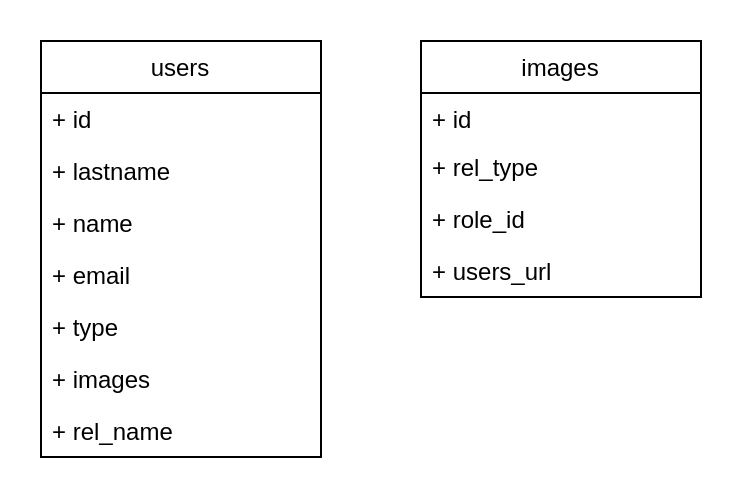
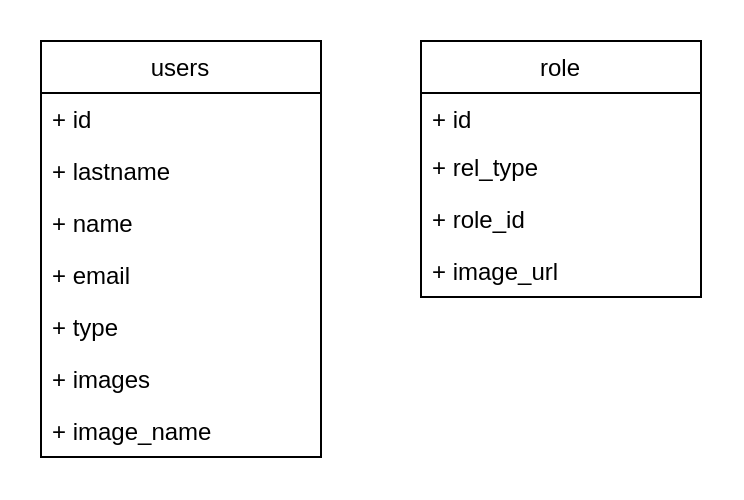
  <mxCell id="0" />
  <mxCell id="1" parent="0" />
  <mxCell id="2" value="users" style="swimlane;fontStyle=0;childLayout=stackLayout;horizontal=1;startSize=26;fillColor=none;horizontalStack=0;resizeParent=1;resizeParentMax=0;resizeLast=0;collapsible=1;marginBottom=0;" vertex="1" parent="1"><mxGeometry x="20" y="20" width="140" height="208" as="geometry" /></mxCell>
  <mxCell id="3" value="+ id" style="text;strokeColor=none;fillColor=none;align=left;verticalAlign=top;spacingLeft=4;spacingRight=4;overflow=hidden;rotatable=0;points=[[0,0.5],[1,0.5]];portConstraint=eastwest;" vertex="1" parent="2"><mxGeometry y="26" width="140" height="26" as="geometry" /></mxCell>
  <mxCell id="4" value="+ lastname" style="text;strokeColor=none;fillColor=none;align=left;verticalAlign=top;spacingLeft=4;spacingRight=4;overflow=hidden;rotatable=0;points=[[0,0.5],[1,0.5]];portConstraint=eastwest;" vertex="1" parent="2"><mxGeometry y="52" width="140" height="26" as="geometry" /></mxCell>
  <mxCell id="5" value="+ name" style="text;strokeColor=none;fillColor=none;align=left;verticalAlign=top;spacingLeft=4;spacingRight=4;overflow=hidden;rotatable=0;points=[[0,0.5],[1,0.5]];portConstraint=eastwest;" vertex="1" parent="2"><mxGeometry y="78" width="140" height="26" as="geometry" /></mxCell>
  <mxCell id="6" value="+ email" style="text;strokeColor=none;fillColor=none;align=left;verticalAlign=top;spacingLeft=4;spacingRight=4;overflow=hidden;rotatable=0;points=[[0,0.5],[1,0.5]];portConstraint=eastwest;" vertex="1" parent="2"><mxGeometry y="104" width="140" height="26" as="geometry" /></mxCell>
  <mxCell id="7" value="+ type" style="text;strokeColor=none;fillColor=none;align=left;verticalAlign=top;spacingLeft=4;spacingRight=4;overflow=hidden;rotatable=0;points=[[0,0.5],[1,0.5]];portConstraint=eastwest;" vertex="1" parent="2"><mxGeometry y="130" width="140" height="26" as="geometry" /></mxCell>
  <mxCell id="8" value="+ images" style="text;strokeColor=none;fillColor=none;align=left;verticalAlign=top;spacingLeft=4;spacingRight=4;overflow=hidden;rotatable=0;points=[[0,0.5],[1,0.5]];portConstraint=eastwest;" vertex="1" parent="2"><mxGeometry y="156" width="140" height="26" as="geometry" /></mxCell>
- <mxCell id="9" value="+ rel_name&#10;" style="text;strokeColor=none;fillColor=none;align=left;verticalAlign=top;spacingLeft=4;spacingRight=4;overflow=hidden;rotatable=0;points=[[0,0.5],[1,0.5]];portConstraint=eastwest;" vertex="1" parent="2"><mxGeometry y="182" width="140" height="26" as="geometry" /></mxCell>
- <mxCell id="10" value="images" style="swimlane;fontStyle=0;childLayout=stackLayout;horizontal=1;startSize=26;fillColor=none;horizontalStack=0;resizeParent=1;resizeParentMax=0;resizeLast=0;collapsible=1;marginBottom=0;" vertex="1" parent="1"><mxGeometry x="210" y="20" width="140" height="128" as="geometry" /></mxCell>
+ <mxCell id="9" value="+ image_name&#10;" style="text;strokeColor=none;fillColor=none;align=left;verticalAlign=top;spacingLeft=4;spacingRight=4;overflow=hidden;rotatable=0;points=[[0,0.5],[1,0.5]];portConstraint=eastwest;" vertex="1" parent="2"><mxGeometry y="182" width="140" height="26" as="geometry" /></mxCell>
+ <mxCell id="10" value="role" style="swimlane;fontStyle=0;childLayout=stackLayout;horizontal=1;startSize=26;fillColor=none;horizontalStack=0;resizeParent=1;resizeParentMax=0;resizeLast=0;collapsible=1;marginBottom=0;" vertex="1" parent="1"><mxGeometry x="210" y="20" width="140" height="128" as="geometry" /></mxCell>
  <mxCell id="11" value="+ id" style="text;strokeColor=none;fillColor=none;align=left;verticalAlign=top;spacingLeft=4;spacingRight=4;overflow=hidden;rotatable=0;points=[[0,0.5],[1,0.5]];portConstraint=eastwest;" vertex="1" parent="10"><mxGeometry y="26" width="140" height="24" as="geometry" /></mxCell>
  <mxCell id="12" value="+ rel_type" style="text;strokeColor=none;fillColor=none;align=left;verticalAlign=top;spacingLeft=4;spacingRight=4;overflow=hidden;rotatable=0;points=[[0,0.5],[1,0.5]];portConstraint=eastwest;" vertex="1" parent="10"><mxGeometry y="50" width="140" height="26" as="geometry" /></mxCell>
  <mxCell id="13" value="+ role_id&#10;" style="text;strokeColor=none;fillColor=none;align=left;verticalAlign=top;spacingLeft=4;spacingRight=4;overflow=hidden;rotatable=0;points=[[0,0.5],[1,0.5]];portConstraint=eastwest;" vertex="1" parent="10"><mxGeometry y="76" width="140" height="26" as="geometry" /></mxCell>
- <mxCell id="14" value="+ users_url&#10;" style="text;strokeColor=none;fillColor=none;align=left;verticalAlign=top;spacingLeft=4;spacingRight=4;overflow=hidden;rotatable=0;points=[[0,0.5],[1,0.5]];portConstraint=eastwest;" vertex="1" parent="10"><mxGeometry y="102" width="140" height="26" as="geometry" /></mxCell>
+ <mxCell id="14" value="+ image_url&#10;" style="text;strokeColor=none;fillColor=none;align=left;verticalAlign=top;spacingLeft=4;spacingRight=4;overflow=hidden;rotatable=0;points=[[0,0.5],[1,0.5]];portConstraint=eastwest;" vertex="1" parent="10"><mxGeometry y="102" width="140" height="26" as="geometry" /></mxCell>
